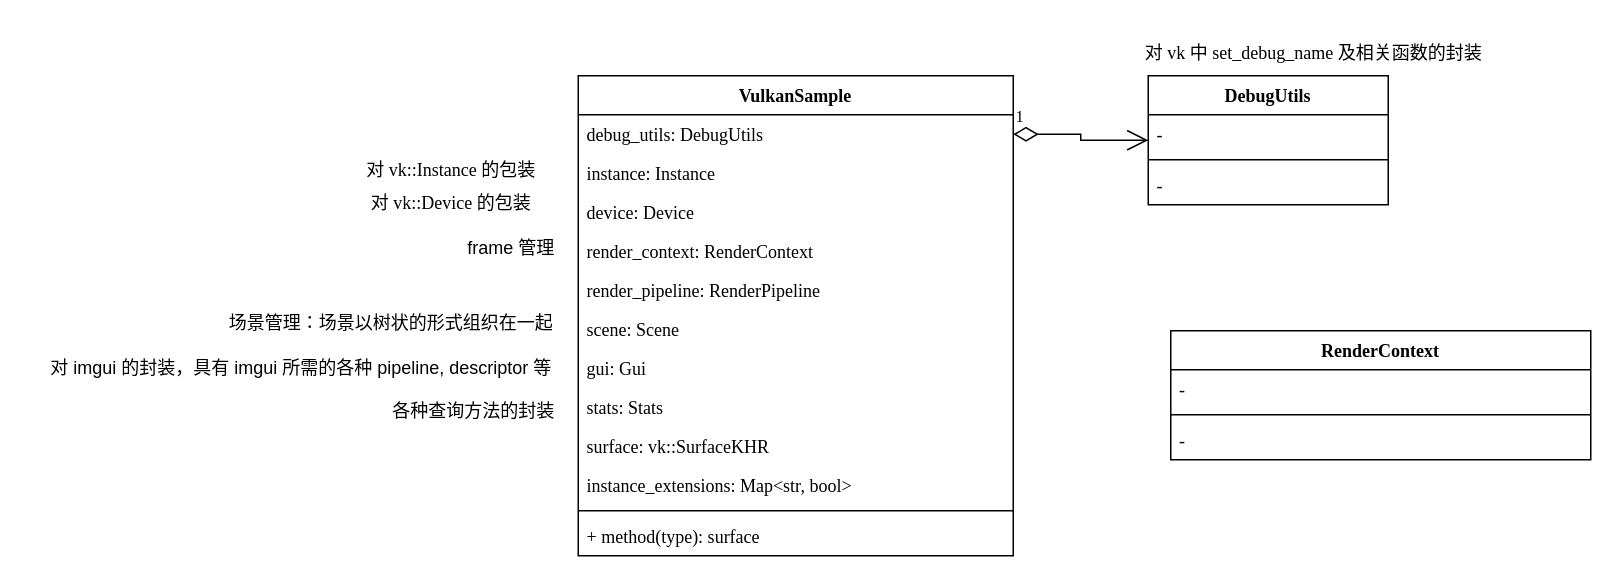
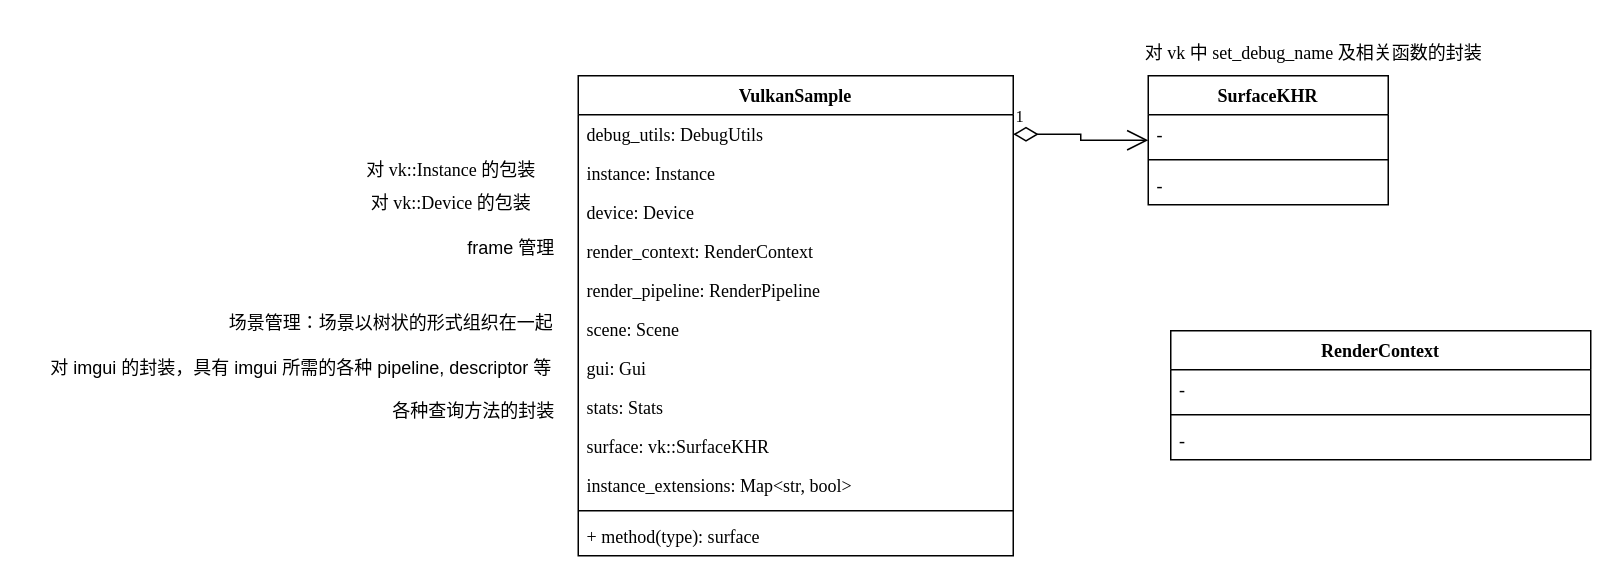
  <mxCell id="0" />
  <mxCell id="1" parent="0" />
  <mxCell id="2" value="VulkanSample" style="swimlane;fontStyle=1;align=center;verticalAlign=top;childLayout=stackLayout;horizontal=1;startSize=26;horizontalStack=0;resizeParent=1;resizeParentMax=0;resizeLast=0;collapsible=1;marginBottom=0;whiteSpace=wrap;html=1;fontFamily=Lucida Console;" parent="1" vertex="1"><mxGeometry x="385" y="50" width="290" height="320" as="geometry" /></mxCell>
  <mxCell id="3" value="debug_utils: DebugUtils" style="text;strokeColor=none;fillColor=none;align=left;verticalAlign=top;spacingLeft=4;spacingRight=4;overflow=hidden;rotatable=0;points=[[0,0.5],[1,0.5]];portConstraint=eastwest;whiteSpace=wrap;html=1;fontFamily=Lucida Console;" parent="2" vertex="1"><mxGeometry y="26" width="290" height="26" as="geometry" /></mxCell>
  <mxCell id="4" value="instance: Instance" style="text;strokeColor=none;fillColor=none;align=left;verticalAlign=top;spacingLeft=4;spacingRight=4;overflow=hidden;rotatable=0;points=[[0,0.5],[1,0.5]];portConstraint=eastwest;whiteSpace=wrap;html=1;fontFamily=Lucida Console;" parent="2" vertex="1"><mxGeometry y="52" width="290" height="26" as="geometry" /></mxCell>
  <mxCell id="5" value="device: Device" style="text;strokeColor=none;fillColor=none;align=left;verticalAlign=top;spacingLeft=4;spacingRight=4;overflow=hidden;rotatable=0;points=[[0,0.5],[1,0.5]];portConstraint=eastwest;whiteSpace=wrap;html=1;fontFamily=Lucida Console;" parent="2" vertex="1"><mxGeometry y="78" width="290" height="26" as="geometry" /></mxCell>
  <mxCell id="6" value="render_context: RenderContext" style="text;strokeColor=none;fillColor=none;align=left;verticalAlign=top;spacingLeft=4;spacingRight=4;overflow=hidden;rotatable=0;points=[[0,0.5],[1,0.5]];portConstraint=eastwest;whiteSpace=wrap;html=1;fontFamily=Lucida Console;" parent="2" vertex="1"><mxGeometry y="104" width="290" height="26" as="geometry" /></mxCell>
  <mxCell id="7" value="render_pipeline: RenderPipeline" style="text;strokeColor=none;fillColor=none;align=left;verticalAlign=top;spacingLeft=4;spacingRight=4;overflow=hidden;rotatable=0;points=[[0,0.5],[1,0.5]];portConstraint=eastwest;whiteSpace=wrap;html=1;fontFamily=Lucida Console;" parent="2" vertex="1"><mxGeometry y="130" width="290" height="26" as="geometry" /></mxCell>
  <mxCell id="8" value="scene: Scene" style="text;strokeColor=none;fillColor=none;align=left;verticalAlign=top;spacingLeft=4;spacingRight=4;overflow=hidden;rotatable=0;points=[[0,0.5],[1,0.5]];portConstraint=eastwest;whiteSpace=wrap;html=1;fontFamily=Lucida Console;" parent="2" vertex="1"><mxGeometry y="156" width="290" height="26" as="geometry" /></mxCell>
  <mxCell id="9" value="gui: Gui" style="text;strokeColor=none;fillColor=none;align=left;verticalAlign=top;spacingLeft=4;spacingRight=4;overflow=hidden;rotatable=0;points=[[0,0.5],[1,0.5]];portConstraint=eastwest;whiteSpace=wrap;html=1;fontFamily=Lucida Console;" parent="2" vertex="1"><mxGeometry y="182" width="290" height="26" as="geometry" /></mxCell>
  <mxCell id="10" value="stats: Stats" style="text;strokeColor=none;fillColor=none;align=left;verticalAlign=top;spacingLeft=4;spacingRight=4;overflow=hidden;rotatable=0;points=[[0,0.5],[1,0.5]];portConstraint=eastwest;whiteSpace=wrap;html=1;fontFamily=Lucida Console;" parent="2" vertex="1"><mxGeometry y="208" width="290" height="26" as="geometry" /></mxCell>
  <mxCell id="11" value="surface: vk::SurfaceKHR" style="text;strokeColor=none;fillColor=none;align=left;verticalAlign=top;spacingLeft=4;spacingRight=4;overflow=hidden;rotatable=0;points=[[0,0.5],[1,0.5]];portConstraint=eastwest;whiteSpace=wrap;html=1;fontFamily=Lucida Console;" parent="2" vertex="1"><mxGeometry y="234" width="290" height="26" as="geometry" /></mxCell>
  <mxCell id="12" value="instance_extensions: Map&amp;lt;str, bool&amp;gt;" style="text;strokeColor=none;fillColor=none;align=left;verticalAlign=top;spacingLeft=4;spacingRight=4;overflow=hidden;rotatable=0;points=[[0,0.5],[1,0.5]];portConstraint=eastwest;whiteSpace=wrap;html=1;fontFamily=Lucida Console;" parent="2" vertex="1"><mxGeometry y="260" width="290" height="26" as="geometry" /></mxCell>
  <mxCell id="13" value="" style="line;strokeWidth=1;fillColor=none;align=left;verticalAlign=middle;spacingTop=-1;spacingLeft=3;spacingRight=3;rotatable=0;labelPosition=right;points=[];portConstraint=eastwest;strokeColor=inherit;fontFamily=Lucida Console;" parent="2" vertex="1"><mxGeometry y="286" width="290" height="8" as="geometry" /></mxCell>
  <mxCell id="14" value="+ method(type): surface" style="text;strokeColor=none;fillColor=none;align=left;verticalAlign=top;spacingLeft=4;spacingRight=4;overflow=hidden;rotatable=0;points=[[0,0.5],[1,0.5]];portConstraint=eastwest;whiteSpace=wrap;html=1;fontFamily=Lucida Console;" parent="2" vertex="1"><mxGeometry y="294" width="290" height="26" as="geometry" /></mxCell>
- <mxCell id="15" value="DebugUtils" style="swimlane;fontStyle=1;align=center;verticalAlign=top;childLayout=stackLayout;horizontal=1;startSize=26;horizontalStack=0;resizeParent=1;resizeParentMax=0;resizeLast=0;collapsible=1;marginBottom=0;whiteSpace=wrap;html=1;fontFamily=Lucida Console;" parent="1" vertex="1"><mxGeometry x="765" y="50" width="160" height="86" as="geometry" /></mxCell>
+ <mxCell id="15" value="SurfaceKHR" style="swimlane;fontStyle=1;align=center;verticalAlign=top;childLayout=stackLayout;horizontal=1;startSize=26;horizontalStack=0;resizeParent=1;resizeParentMax=0;resizeLast=0;collapsible=1;marginBottom=0;whiteSpace=wrap;html=1;fontFamily=Lucida Console;" parent="1" vertex="1"><mxGeometry x="765" y="50" width="160" height="86" as="geometry" /></mxCell>
  <mxCell id="16" value="-" style="text;strokeColor=none;fillColor=none;align=left;verticalAlign=top;spacingLeft=4;spacingRight=4;overflow=hidden;rotatable=0;points=[[0,0.5],[1,0.5]];portConstraint=eastwest;whiteSpace=wrap;html=1;fontFamily=Lucida Console;" parent="15" vertex="1"><mxGeometry y="26" width="160" height="26" as="geometry" /></mxCell>
  <mxCell id="17" value="" style="line;strokeWidth=1;fillColor=none;align=left;verticalAlign=middle;spacingTop=-1;spacingLeft=3;spacingRight=3;rotatable=0;labelPosition=right;points=[];portConstraint=eastwest;strokeColor=inherit;fontFamily=Lucida Console;" parent="15" vertex="1"><mxGeometry y="52" width="160" height="8" as="geometry" /></mxCell>
  <mxCell id="18" value="-" style="text;strokeColor=none;fillColor=none;align=left;verticalAlign=top;spacingLeft=4;spacingRight=4;overflow=hidden;rotatable=0;points=[[0,0.5],[1,0.5]];portConstraint=eastwest;whiteSpace=wrap;html=1;fontFamily=Lucida Console;" parent="15" vertex="1"><mxGeometry y="60" width="160" height="26" as="geometry" /></mxCell>
  <mxCell id="19" value="对 vk 中 set_debug_name 及相关函数的封装" style="text;html=1;align=center;verticalAlign=middle;resizable=0;points=[];autosize=1;strokeColor=none;fillColor=none;fontFamily=Lucida Console;" parent="1" vertex="1"><mxGeometry x="730" y="20" width="290" height="30" as="geometry" /></mxCell>
  <mxCell id="20" value="1" style="endArrow=open;html=1;endSize=12;startArrow=diamondThin;startSize=14;startFill=0;edgeStyle=orthogonalEdgeStyle;align=left;verticalAlign=bottom;rounded=0;fontFamily=Lucida Console;" parent="1" source="3" target="15" edge="1"><mxGeometry x="-1" y="3" relative="1" as="geometry"><mxPoint x="595" y="80" as="sourcePoint" /><mxPoint x="755" y="80" as="targetPoint" /></mxGeometry></mxCell>
  <mxCell id="21" value="对 vk::Instance 的包装" style="text;html=1;align=center;verticalAlign=middle;resizable=0;points=[];autosize=1;strokeColor=none;fillColor=none;fontFamily=Lucida Console;" parent="1" vertex="1"><mxGeometry x="215" y="98" width="170" height="30" as="geometry" /></mxCell>
  <mxCell id="22" value="对 vk::Device 的包装" style="text;html=1;align=center;verticalAlign=middle;resizable=0;points=[];autosize=1;strokeColor=none;fillColor=none;fontFamily=Lucida Console;" parent="1" vertex="1"><mxGeometry x="220" y="120" width="160" height="30" as="geometry" /></mxCell>
  <mxCell id="23" value="frame 管理" style="text;html=1;align=center;verticalAlign=middle;resizable=0;points=[];autosize=1;strokeColor=none;fillColor=none;" parent="1" vertex="1"><mxGeometry x="300" y="150" width="80" height="30" as="geometry" /></mxCell>
  <mxCell id="24" value="场景管理：场景以树状的形式组织在一起" style="text;html=1;align=center;verticalAlign=middle;resizable=0;points=[];autosize=1;strokeColor=none;fillColor=none;" parent="1" vertex="1"><mxGeometry x="140" y="200" width="240" height="30" as="geometry" /></mxCell>
  <mxCell id="25" value="对 imgui 的封装，具有 imgui 所需的各种 pipeline, descriptor 等" style="text;html=1;align=center;verticalAlign=middle;resizable=0;points=[];autosize=1;strokeColor=none;fillColor=none;" parent="1" vertex="1"><mxGeometry x="20" y="230" width="360" height="30" as="geometry" /></mxCell>
  <mxCell id="26" value="各种查询方法的封装" style="text;html=1;align=center;verticalAlign=middle;resizable=0;points=[];autosize=1;strokeColor=none;fillColor=none;" parent="1" vertex="1"><mxGeometry x="250" y="259" width="130" height="30" as="geometry" /></mxCell>
  <mxCell id="27" value="RenderContext" style="swimlane;fontStyle=1;align=center;verticalAlign=top;childLayout=stackLayout;horizontal=1;startSize=26;horizontalStack=0;resizeParent=1;resizeParentMax=0;resizeLast=0;collapsible=1;marginBottom=0;whiteSpace=wrap;html=1;fontFamily=Lucida Console;" parent="1" vertex="1"><mxGeometry x="780" y="220" width="280" height="86" as="geometry" /></mxCell>
  <mxCell id="28" value="-" style="text;strokeColor=none;fillColor=none;align=left;verticalAlign=top;spacingLeft=4;spacingRight=4;overflow=hidden;rotatable=0;points=[[0,0.5],[1,0.5]];portConstraint=eastwest;whiteSpace=wrap;html=1;fontFamily=Lucida Console;" parent="27" vertex="1"><mxGeometry y="26" width="280" height="26" as="geometry" /></mxCell>
  <mxCell id="29" value="" style="line;strokeWidth=1;fillColor=none;align=left;verticalAlign=middle;spacingTop=-1;spacingLeft=3;spacingRight=3;rotatable=0;labelPosition=right;points=[];portConstraint=eastwest;strokeColor=inherit;fontFamily=Lucida Console;" parent="27" vertex="1"><mxGeometry y="52" width="280" height="8" as="geometry" /></mxCell>
  <mxCell id="30" value="-" style="text;strokeColor=none;fillColor=none;align=left;verticalAlign=top;spacingLeft=4;spacingRight=4;overflow=hidden;rotatable=0;points=[[0,0.5],[1,0.5]];portConstraint=eastwest;whiteSpace=wrap;html=1;fontFamily=Lucida Console;" parent="27" vertex="1"><mxGeometry y="60" width="280" height="26" as="geometry" /></mxCell>
